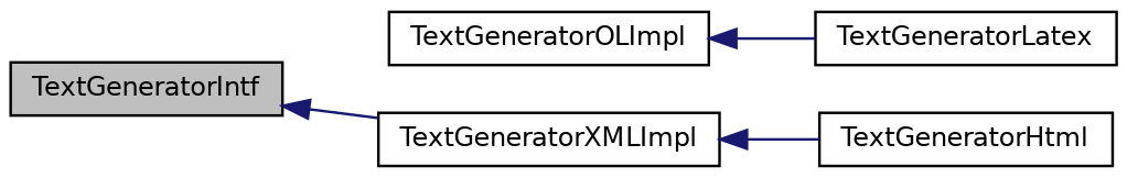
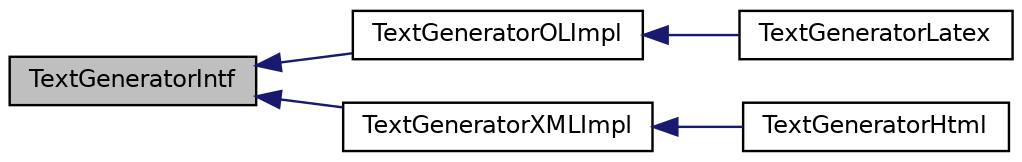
  digraph {
    rankdir=LR
    node [color=black fillcolor=white fontname=Helvetica fontsize=10 shape=record style=filled]
    edge [color=midnightblue dir=back fontname=Helvetica fontsize=10 labelfontname=Helvetica labelfontsize=10 style=solid]
    n1 [fillcolor=grey75 fontcolor=black height=0.2 label=TextGeneratorIntf width=0.4]
    n2 [height=0.2 label=TextGeneratorOLImpl width=0.4]
    n3 [height=0.2 label=TextGeneratorXMLImpl width=0.4]
    n4 [height=0.2 label=TextGeneratorHtml width=0.4]
    n5 [height=0.2 label=TextGeneratorLatex width=0.4]
+   n1 -> n2
    n1 -> n3
    n2 -> n5
    n3 -> n4
  }
